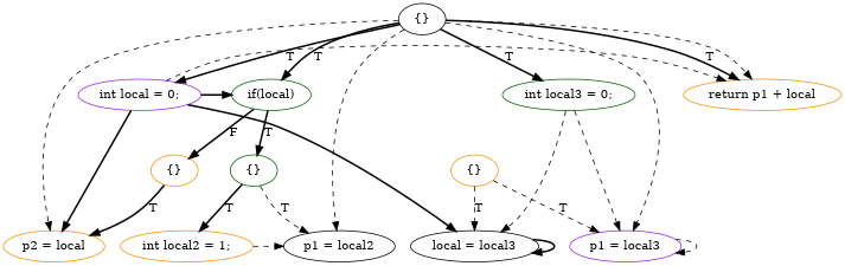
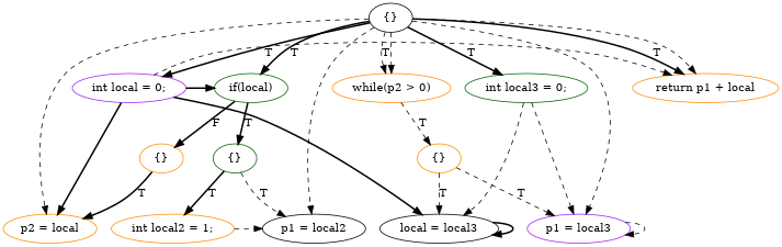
  digraph {
    rankdir=TD
    node [color=darkorange]
    edge [style=dashed]
    n1 [label="int local2 = 1;"]
    n2 [color=black label="p1 = local2"]
    n3 [label="p2 = local"]
    n4 [color=darkgreen label="{}"]
    n5 [label="{}"]
    n6 [color=black label="local = local3"]
    n7 [color=purple label="p1 = local3"]
    n8 [label="{}"]
    n9 [color=purple label="int local = 0;"]
    n10 [color=darkgreen label="if(local)"]
    n11 [label="return p1 + local"]
    n12 [color=darkgreen label="int local3 = 0;"]
+   n13 [label="while(p2 > 0)"]
    n14 [color=black label="{}"]
    subgraph sub_1 {
      rank=same
      n1
      n2
    }
    subgraph sub_2 {
      rank=same
      n3
    }
    subgraph sub_3 {
      rank=same
      n4
      n5
    }
    subgraph sub_4 {
      rank=same
      n6
      n7
    }
    subgraph sub_5 {
      rank=same
      n8
    }
    subgraph sub_6 {
      rank=same
      n9
      n10
      n11
      n12
+     n13
    }
    n1 -> n2
    n4 -> n1 [label=T style=bold]
    n4 -> n2 [label=T]
    n5 -> n3 [label=T style=bold]
    n6 -> n6 [style=bold]
    n7 -> n7
    n8 -> n6 [label=T]
    n8 -> n7 [label=T]
    n9 -> n3 [style=bold]
    n9 -> n6 [style=bold]
    n9 -> n10 [style=bold]
    n9 -> n11
    n10 -> n4 [label=T style=bold]
    n10 -> n5 [label=F style=bold]
    n12 -> n6
    n12 -> n7
+   n13 -> n8 [label=T]
    n14 -> n2
    n14 -> n3
    n14 -> n7
    n14 -> n9 [label=T style=bold]
    n14 -> n10 [label=T style=bold]
    n14 -> n11 [label=T style=bold]
    n14 -> n11
    n14 -> n12 [label=T style=bold]
+   n14 -> n13 [label=T]
+   n14 -> n13
  }
